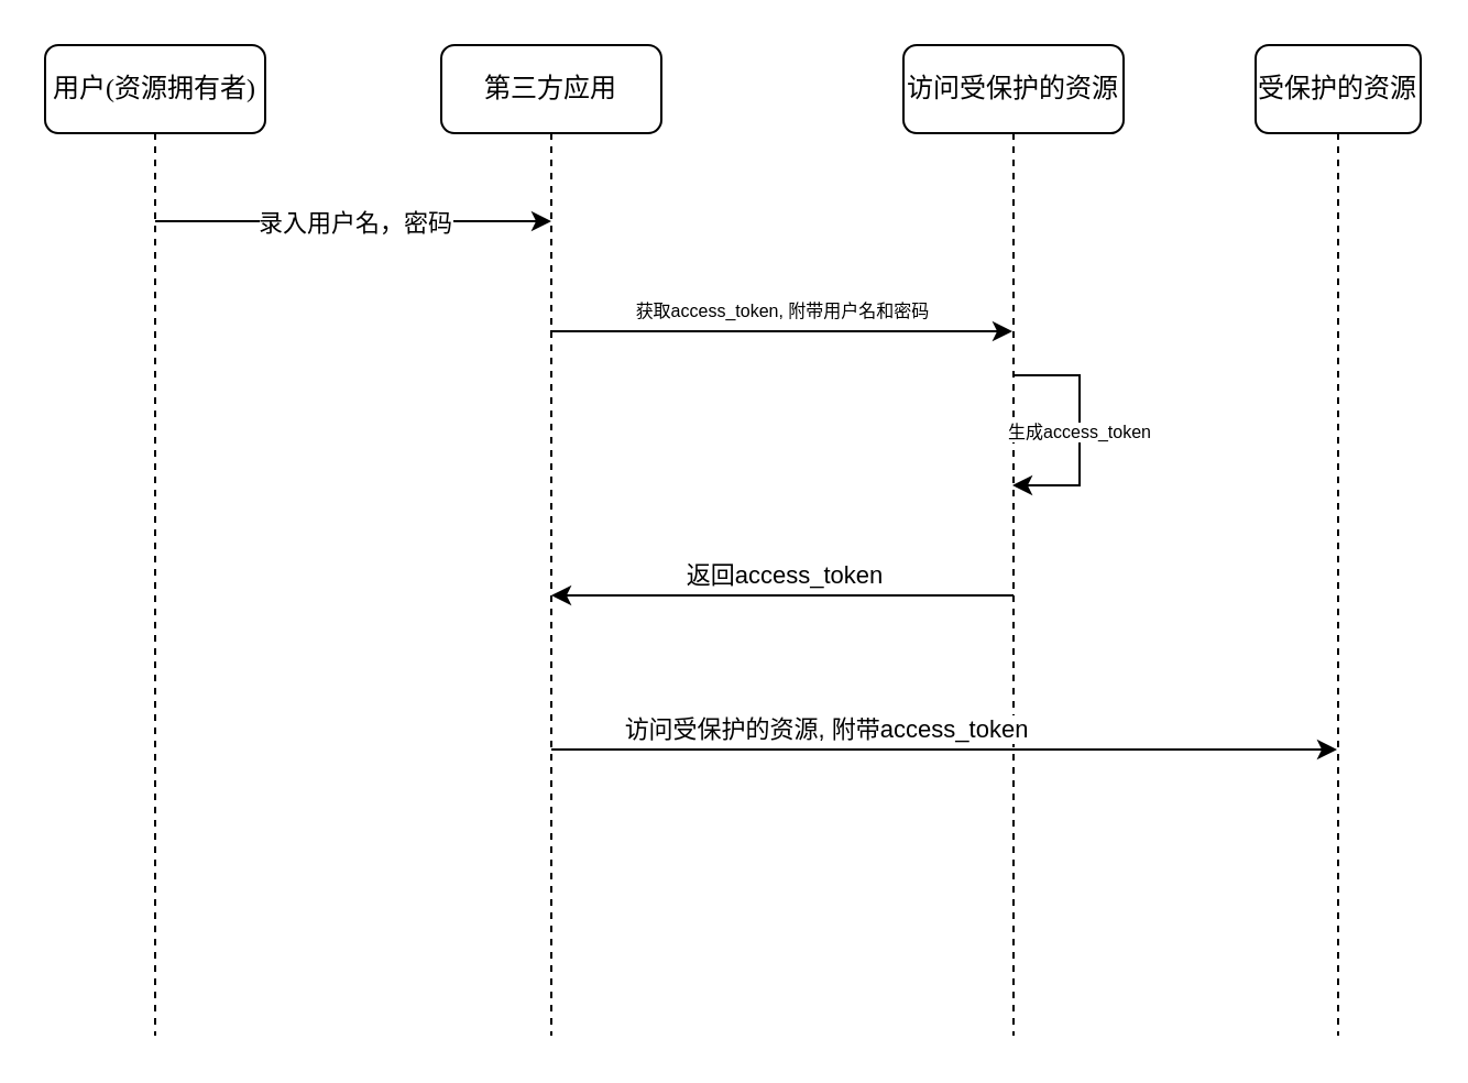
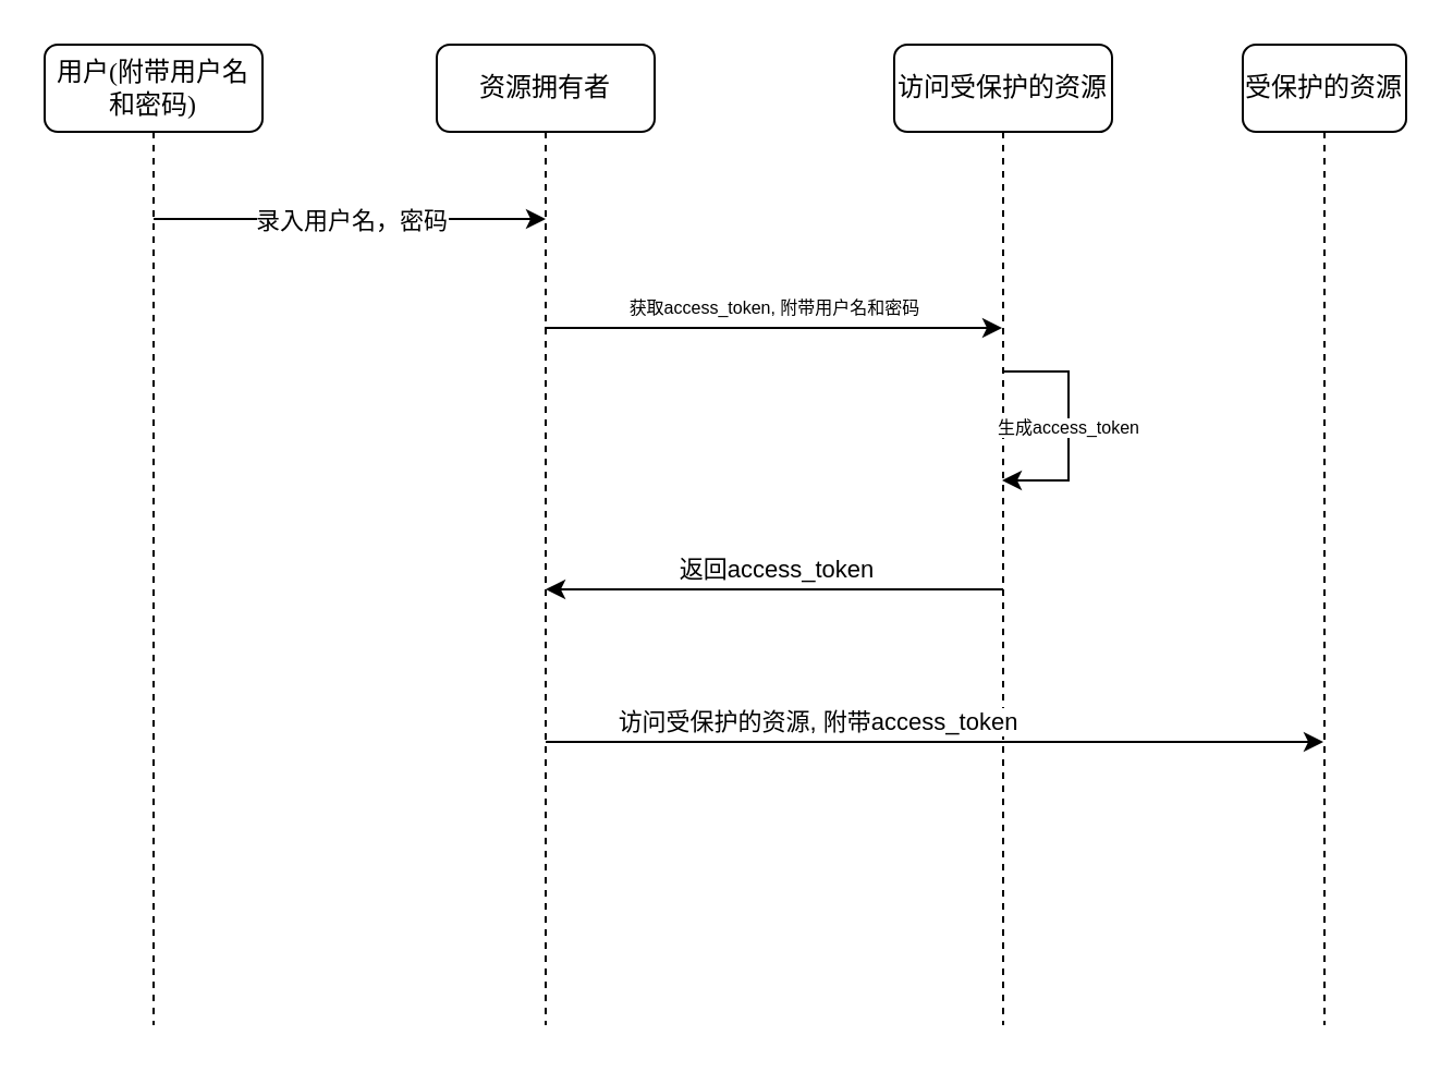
  <mxCell id="0" />
  <mxCell id="1" parent="0" />
- <mxCell id="2" value="第三方应用" style="shape=umlLifeline;perimeter=lifelinePerimeter;whiteSpace=wrap;html=1;container=1;collapsible=0;recursiveResize=0;outlineConnect=0;rounded=1;shadow=0;comic=0;labelBackgroundColor=none;strokeWidth=1;fontFamily=Verdana;fontSize=12;align=center;" parent="1" vertex="1"><mxGeometry x="200" y="20" width="100" height="450" as="geometry" /></mxCell>
+ <mxCell id="2" value="资源拥有者" style="shape=umlLifeline;perimeter=lifelinePerimeter;whiteSpace=wrap;html=1;container=1;collapsible=0;recursiveResize=0;outlineConnect=0;rounded=1;shadow=0;comic=0;labelBackgroundColor=none;strokeWidth=1;fontFamily=Verdana;fontSize=12;align=center;" parent="1" vertex="1"><mxGeometry x="200" y="20" width="100" height="450" as="geometry" /></mxCell>
  <mxCell id="3" value="访问受保护的资源" style="shape=umlLifeline;perimeter=lifelinePerimeter;whiteSpace=wrap;html=1;container=1;collapsible=0;recursiveResize=0;outlineConnect=0;rounded=1;shadow=0;comic=0;labelBackgroundColor=none;strokeWidth=1;fontFamily=Verdana;fontSize=12;align=center;" parent="1" vertex="1"><mxGeometry x="410" y="20" width="100" height="450" as="geometry" /></mxCell>
  <mxCell id="4" value="受保护的资源" style="shape=umlLifeline;perimeter=lifelinePerimeter;whiteSpace=wrap;html=1;container=1;collapsible=0;recursiveResize=0;outlineConnect=0;rounded=1;shadow=0;comic=0;labelBackgroundColor=none;strokeWidth=1;fontFamily=Verdana;fontSize=12;align=center;" parent="1" vertex="1"><mxGeometry x="570" y="20" width="75" height="450" as="geometry" /></mxCell>
  <mxCell id="5" value="" style="edgeStyle=orthogonalEdgeStyle;rounded=0;orthogonalLoop=1;jettySize=auto;html=1;" parent="1" target="4" edge="1"><mxGeometry relative="1" as="geometry"><mxPoint x="250" y="340" as="sourcePoint" /><mxPoint x="590" y="340" as="targetPoint" /><Array as="points"><mxPoint x="530" y="340" /><mxPoint x="530" y="340" /></Array></mxGeometry></mxCell>
  <mxCell id="6" value="访问受保护的资源, 附带access_token" style="edgeLabel;html=1;align=center;verticalAlign=middle;resizable=0;points=[];" parent="5" vertex="1" connectable="0"><mxGeometry x="-0.102" y="1" relative="1" as="geometry"><mxPoint x="-36" y="-9" as="offset" /></mxGeometry></mxCell>
- <mxCell id="7" value="用户(资源拥有者)" style="shape=umlLifeline;perimeter=lifelinePerimeter;whiteSpace=wrap;html=1;container=1;collapsible=0;recursiveResize=0;outlineConnect=0;rounded=1;shadow=0;comic=0;labelBackgroundColor=none;strokeWidth=1;fontFamily=Verdana;fontSize=12;align=center;" parent="1" vertex="1"><mxGeometry x="20" y="20" width="100" height="450" as="geometry" /></mxCell>
+ <mxCell id="7" value="用户(附带用户名和密码)" style="shape=umlLifeline;perimeter=lifelinePerimeter;whiteSpace=wrap;html=1;container=1;collapsible=0;recursiveResize=0;outlineConnect=0;rounded=1;shadow=0;comic=0;labelBackgroundColor=none;strokeWidth=1;fontFamily=Verdana;fontSize=12;align=center;" parent="1" vertex="1"><mxGeometry x="20" y="20" width="100" height="450" as="geometry" /></mxCell>
  <mxCell id="8" value="" style="endArrow=classic;html=1;" parent="1" edge="1"><mxGeometry relative="1" as="geometry"><mxPoint x="70" y="100" as="sourcePoint" /><mxPoint x="250" y="100" as="targetPoint" /><Array as="points"><mxPoint x="240" y="100" /></Array></mxGeometry></mxCell>
  <mxCell id="9" value="录入用户名，密码" style="edgeLabel;resizable=0;html=1;align=center;verticalAlign=middle;" parent="8" connectable="0" vertex="1"><mxGeometry relative="1" as="geometry" /></mxCell>
  <mxCell id="10" value="" style="endArrow=classic;html=1;rounded=0;" parent="1" target="3" edge="1"><mxGeometry relative="1" as="geometry"><mxPoint x="249.5" y="150" as="sourcePoint" /><mxPoint x="389.5" y="150" as="targetPoint" /></mxGeometry></mxCell>
  <mxCell id="11" value="获取access_token, 附带用户名和密码" style="edgeLabel;resizable=0;html=1;align=center;verticalAlign=middle;fontSize=8;" parent="10" connectable="0" vertex="1"><mxGeometry relative="1" as="geometry"><mxPoint y="-10" as="offset" /></mxGeometry></mxCell>
  <mxCell id="12" value="生成access_token" style="edgeStyle=none;rounded=0;orthogonalLoop=1;jettySize=auto;html=1;fontSize=8;" edge="1" parent="1" source="3"><mxGeometry relative="1" as="geometry"><mxPoint x="459.5" y="200" as="sourcePoint" /><mxPoint x="459.5" y="220" as="targetPoint" /><Array as="points"><mxPoint x="470" y="170" /><mxPoint x="490" y="170" /><mxPoint x="490" y="220" /></Array></mxGeometry></mxCell>
  <mxCell id="13" value="" style="endArrow=classic;html=1;" parent="1" edge="1"><mxGeometry relative="1" as="geometry"><mxPoint x="460" y="270" as="sourcePoint" /><mxPoint x="250" y="270" as="targetPoint" /><Array as="points" /></mxGeometry></mxCell>
  <mxCell id="14" value="返回access_token" style="edgeLabel;resizable=0;html=1;align=center;verticalAlign=middle;" parent="13" connectable="0" vertex="1"><mxGeometry relative="1" as="geometry"><mxPoint y="-10" as="offset" /></mxGeometry></mxCell>
